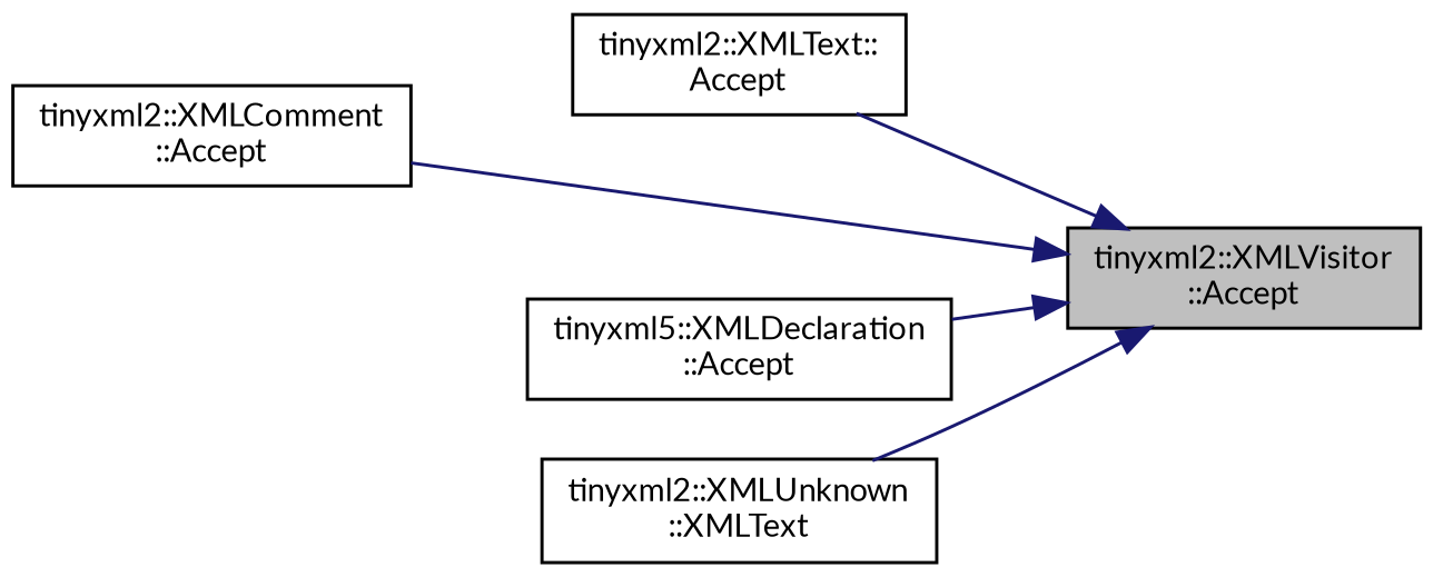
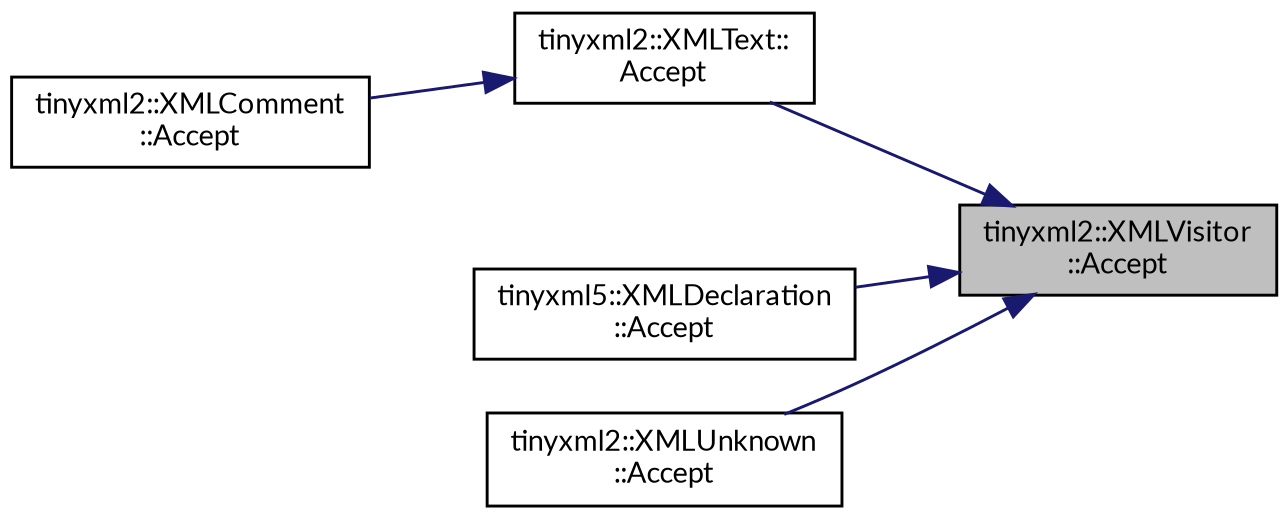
  digraph {
    fontname=Lato
    rankdir=RL
    node [color=black fillcolor=white fontname=Lato fontsize=10 shape=record style=filled]
    edge [color=midnightblue dir=back fontname=Lato fontsize=10 labelfontname=Helvetica labelfontsize=10 style=solid]
    n1 [fillcolor=grey75 fontcolor=black height=0.2 label="tinyxml2::XMLVisitor\l::Accept" width=0.4]
    n2 [height=0.2 label="tinyxml2::XMLText::\lAccept" width=0.4]
    n3 [height=0.2 label="tinyxml2::XMLComment\l::Accept" width=0.4]
    n4 [height=0.2 label="tinyxml5::XMLDeclaration\l::Accept" width=0.4]
-   n5 [height=0.2 label="tinyxml2::XMLUnknown\l::XMLText" width=0.4]
+   n5 [height=0.2 label="tinyxml2::XMLUnknown\l::Accept" width=0.4]
    n1 -> n2
-   n1 -> n3
+   n2 -> n3
    n1 -> n4
    n1 -> n5
  }
